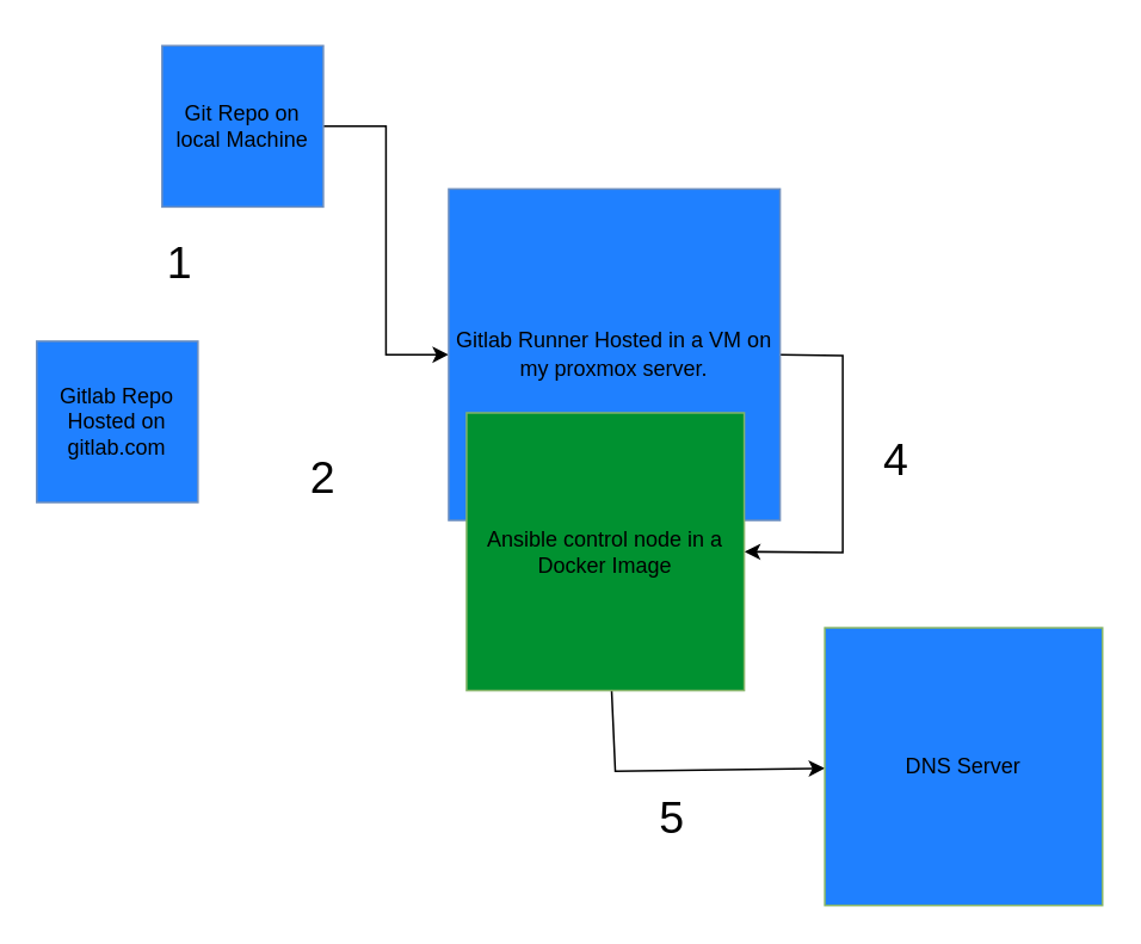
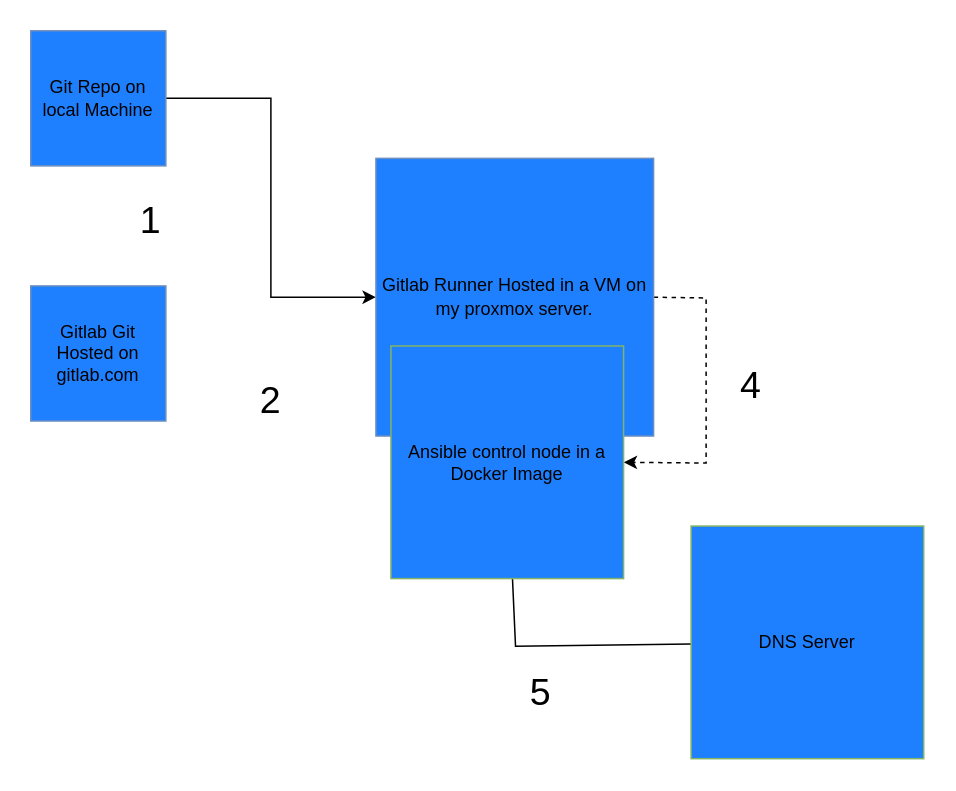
  <mxCell id="0" />
  <mxCell id="1" parent="0" />
  <mxCell id="2" value="" style="edgeStyle=orthogonalEdgeStyle;rounded=0;orthogonalLoop=1;jettySize=auto;html=1;" edge="1" parent="1" source="3" target="6"><mxGeometry relative="1" as="geometry" /></mxCell>
- <mxCell id="3" value="Git Repo on local Machine" style="whiteSpace=wrap;html=1;aspect=fixed;fillColor=#1F80FF;strokeColor=#6c8ebf;gradientColor=none;fillStyle=solid;" vertex="1" parent="1"><mxGeometry x="90" y="25" width="90" height="90" as="geometry" /></mxCell>
- <mxCell id="4" value="Gitlab Repo Hosted on gitlab.com" style="whiteSpace=wrap;html=1;aspect=fixed;fillColor=#1F80FF;strokeColor=#6c8ebf;gradientColor=none;fillStyle=solid;" vertex="1" parent="1"><mxGeometry x="20" y="190" width="90" height="90" as="geometry" /></mxCell>
- <mxCell id="5" style="edgeStyle=none;rounded=0;orthogonalLoop=1;jettySize=auto;html=1;exitX=1;exitY=0.5;exitDx=0;exitDy=0;entryX=1;entryY=0.5;entryDx=0;entryDy=0;" edge="1" parent="1" source="6" target="8"><mxGeometry relative="1" as="geometry"><mxPoint x="500" y="320" as="targetPoint" /><Array as="points"><mxPoint x="470" y="198" /><mxPoint x="470" y="308" /></Array></mxGeometry></mxCell>
+ <mxCell id="3" value="Git Repo on local Machine" style="whiteSpace=wrap;html=1;aspect=fixed;fillColor=#1F80FF;strokeColor=#6c8ebf;gradientColor=none;fillStyle=solid;" vertex="1" parent="1"><mxGeometry x="20" y="20" width="90" height="90" as="geometry" /></mxCell>
+ <mxCell id="4" value="Gitlab Git Hosted on gitlab.com" style="whiteSpace=wrap;html=1;aspect=fixed;fillColor=#1F80FF;strokeColor=#6c8ebf;gradientColor=none;fillStyle=solid;" vertex="1" parent="1"><mxGeometry x="20" y="190" width="90" height="90" as="geometry" /></mxCell>
+ <mxCell id="5" style="edgeStyle=none;rounded=0;orthogonalLoop=1;jettySize=auto;html=1;exitX=1;exitY=0.5;exitDx=0;exitDy=0;entryX=1;entryY=0.5;entryDx=0;entryDy=0;dashed=1;" edge="1" parent="1" source="6" target="8"><mxGeometry relative="1" as="geometry"><mxPoint x="500" y="320" as="targetPoint" /><Array as="points"><mxPoint x="470" y="198" /><mxPoint x="470" y="308" /></Array></mxGeometry></mxCell>
  <mxCell id="6" value="&lt;div style=&quot;line-height: 130%;&quot; align=&quot;center&quot;&gt;Gitlab Runner Hosted in a VM on my proxmox server. &lt;/div&gt;" style="whiteSpace=wrap;html=1;aspect=fixed;fillColor=#1F80FF;strokeColor=#6c8ebf;gradientColor=none;fillStyle=solid;align=center;" vertex="1" parent="1"><mxGeometry x="250" y="105" width="185" height="185" as="geometry" /></mxCell>
- <mxCell id="7" value="" style="edgeStyle=none;rounded=0;orthogonalLoop=1;jettySize=auto;html=1;" edge="1" parent="1" source="8" target="9"><mxGeometry relative="1" as="geometry"><Array as="points"><mxPoint x="343" y="430" /></Array></mxGeometry></mxCell>
- <mxCell id="8" value="Ansible control node in a Docker Image" style="whiteSpace=wrap;html=1;aspect=fixed;fillColor=#009130;strokeColor=#82b366;fillStyle=solid;align=center;" vertex="1" parent="1"><mxGeometry x="260" y="230" width="155" height="155" as="geometry" /></mxCell>
+ <mxCell id="7" value="" style="edgeStyle=none;rounded=0;orthogonalLoop=1;jettySize=auto;html=1;endArrow=none;" edge="1" parent="1" source="8" target="9"><mxGeometry relative="1" as="geometry"><Array as="points"><mxPoint x="343" y="430" /></Array></mxGeometry></mxCell>
+ <mxCell id="8" value="Ansible control node in a Docker Image" style="whiteSpace=wrap;html=1;aspect=fixed;fillColor=#1f80ff;strokeColor=#82b366;fillStyle=solid;align=center;" vertex="1" parent="1"><mxGeometry x="260" y="230" width="155" height="155" as="geometry" /></mxCell>
  <mxCell id="9" value="DNS Server" style="whiteSpace=wrap;html=1;aspect=fixed;fillColor=#1f80ff;strokeColor=#82b366;fillStyle=solid;align=center;" vertex="1" parent="1"><mxGeometry x="460" y="350" width="155" height="155" as="geometry" /></mxCell>
  <mxCell id="10" value="&lt;font style=&quot;font-size: 25px;&quot;&gt;1&lt;/font&gt;" style="text;strokeColor=none;align=center;fillColor=none;html=1;verticalAlign=middle;whiteSpace=wrap;rounded=0;" vertex="1" parent="1"><mxGeometry x="70" y="130" width="60" height="30" as="geometry" /></mxCell>
  <mxCell id="11" value="&lt;font style=&quot;font-size: 25px;&quot;&gt;2&lt;/font&gt;" style="text;strokeColor=none;align=center;fillColor=none;html=1;verticalAlign=middle;whiteSpace=wrap;rounded=0;" vertex="1" parent="1"><mxGeometry x="150" y="250" width="60" height="30" as="geometry" /></mxCell>
  <mxCell id="12" value="&lt;font style=&quot;font-size: 25px;&quot;&gt;4&lt;/font&gt;" style="text;strokeColor=none;align=center;fillColor=none;html=1;verticalAlign=middle;whiteSpace=wrap;rounded=0;" vertex="1" parent="1"><mxGeometry x="470" y="240" width="60" height="30" as="geometry" /></mxCell>
- <mxCell id="13" value="&lt;font style=&quot;font-size: 25px;&quot;&gt;5&lt;/font&gt;" style="text;strokeColor=none;align=center;fillColor=none;html=1;verticalAlign=middle;whiteSpace=wrap;rounded=0;" vertex="1" parent="1"><mxGeometry x="345" y="440" width="60" height="30" as="geometry" /></mxCell>
+ <mxCell id="13" value="&lt;font style=&quot;font-size: 25px;&quot;&gt;5&lt;/font&gt;" style="text;strokeColor=none;align=center;fillColor=none;html=1;verticalAlign=middle;whiteSpace=wrap;rounded=0;" vertex="1" parent="1"><mxGeometry x="330" y="445" width="60" height="30" as="geometry" /></mxCell>
